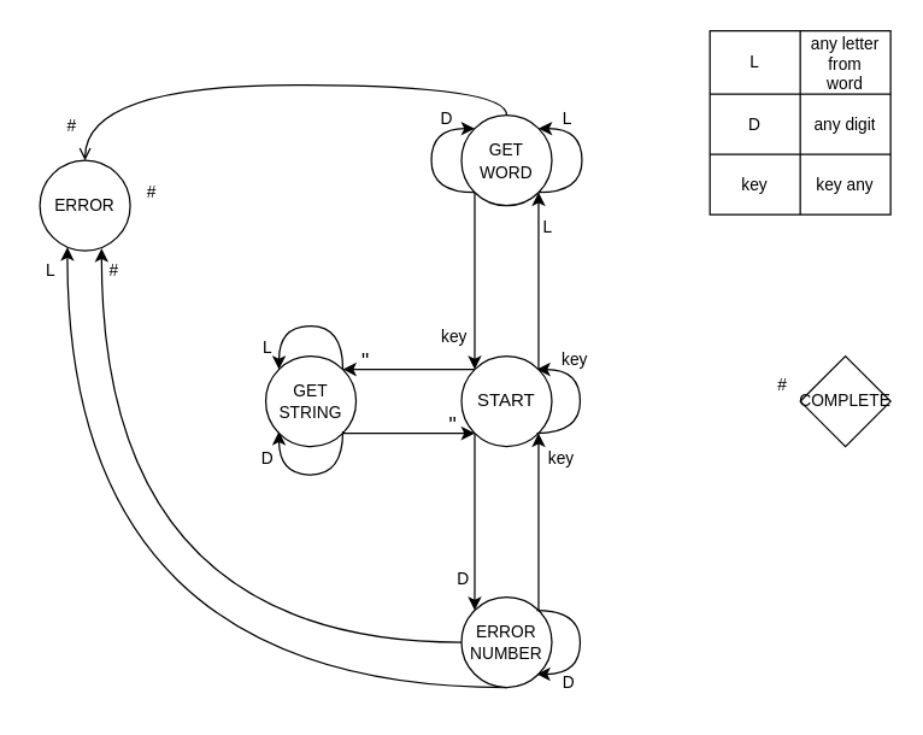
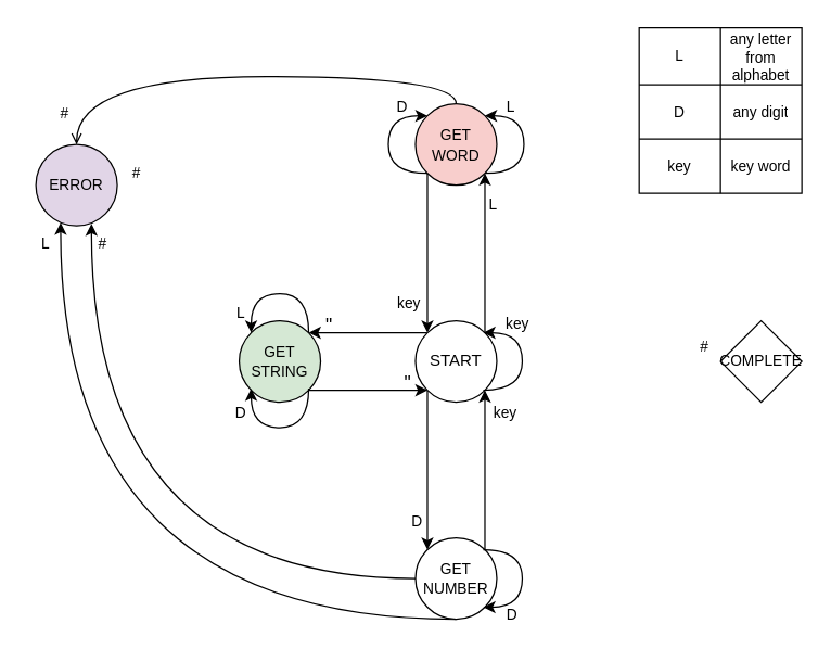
  <mxCell id="0" />
  <mxCell id="1" parent="0" />
  <mxCell id="2" style="edgeStyle=orthogonalEdgeStyle;curved=1;orthogonalLoop=1;jettySize=auto;html=1;exitX=0;exitY=0.5;exitDx=0;exitDy=0;fontSize=11;entryX=0;entryY=0.5;entryDx=0;entryDy=0;strokeWidth=1;" parent="1" source="8" target="8" edge="1"><mxGeometry relative="1" as="geometry"><mxPoint x="16" y="276" as="targetPoint" /></mxGeometry></mxCell>
  <mxCell id="3" style="edgeStyle=orthogonalEdgeStyle;curved=1;orthogonalLoop=1;jettySize=auto;html=1;exitX=0;exitY=1;exitDx=0;exitDy=0;entryX=0;entryY=0;entryDx=0;entryDy=0;fontSize=11;startArrow=none;startFill=0;strokeWidth=1;" parent="1" source="8" target="14" edge="1"><mxGeometry relative="1" as="geometry" /></mxCell>
  <mxCell id="4" style="edgeStyle=orthogonalEdgeStyle;curved=1;orthogonalLoop=1;jettySize=auto;html=1;exitX=0;exitY=1;exitDx=0;exitDy=0;entryX=0;entryY=0;entryDx=0;entryDy=0;fontSize=11;startArrow=none;startFill=0;strokeWidth=1;" parent="1" source="10" target="8" edge="1"><mxGeometry relative="1" as="geometry" /></mxCell>
  <mxCell id="5" style="edgeStyle=orthogonalEdgeStyle;curved=1;orthogonalLoop=1;jettySize=auto;html=1;exitX=1;exitY=0;exitDx=0;exitDy=0;entryX=1;entryY=1;entryDx=0;entryDy=0;fontSize=11;startArrow=none;startFill=0;strokeWidth=1;" parent="1" source="8" target="10" edge="1"><mxGeometry relative="1" as="geometry" /></mxCell>
  <mxCell id="6" style="edgeStyle=orthogonalEdgeStyle;curved=1;orthogonalLoop=1;jettySize=auto;html=1;exitX=1;exitY=1;exitDx=0;exitDy=0;entryX=0;entryY=1;entryDx=0;entryDy=0;fontSize=11;startArrow=none;startFill=0;strokeWidth=1;" parent="1" source="15" target="8" edge="1"><mxGeometry relative="1" as="geometry" /></mxCell>
  <mxCell id="7" style="edgeStyle=orthogonalEdgeStyle;curved=1;orthogonalLoop=1;jettySize=auto;html=1;exitX=0;exitY=0;exitDx=0;exitDy=0;entryX=1;entryY=0;entryDx=0;entryDy=0;fontSize=11;startArrow=none;startFill=0;strokeWidth=1;" parent="1" source="8" target="15" edge="1"><mxGeometry relative="1" as="geometry" /></mxCell>
  <mxCell id="8" value="START" style="ellipse;whiteSpace=wrap;html=1;aspect=fixed;strokeWidth=1;" parent="1" vertex="1"><mxGeometry x="306" y="236" width="60" height="60" as="geometry" /></mxCell>
  <mxCell id="9" style="edgeStyle=orthogonalEdgeStyle;curved=1;orthogonalLoop=1;jettySize=auto;html=1;exitX=0.5;exitY=0;exitDx=0;exitDy=0;entryX=0.5;entryY=0;entryDx=0;entryDy=0;fontSize=11;startArrow=none;startFill=0;strokeWidth=1;endArrow=open;" parent="1" source="10" target="16" edge="1"><mxGeometry relative="1" as="geometry" /></mxCell>
- <mxCell id="10" value="&lt;font style=&quot;font-size: 11px;&quot;&gt;GET&lt;br&gt;WORD&lt;/font&gt;" style="ellipse;whiteSpace=wrap;html=1;aspect=fixed;strokeWidth=1;" parent="1" vertex="1"><mxGeometry x="306" y="76" width="60" height="60" as="geometry" /></mxCell>
+ <mxCell id="10" value="&lt;font style=&quot;font-size: 11px;&quot;&gt;GET&lt;br&gt;WORD&lt;/font&gt;" style="ellipse;whiteSpace=wrap;html=1;aspect=fixed;strokeWidth=1;fillColor=#f8cecc;" parent="1" vertex="1"><mxGeometry x="306" y="76" width="60" height="60" as="geometry" /></mxCell>
  <mxCell id="11" style="edgeStyle=orthogonalEdgeStyle;curved=1;orthogonalLoop=1;jettySize=auto;html=1;exitX=0;exitY=0.5;exitDx=0;exitDy=0;fontSize=11;startArrow=none;startFill=0;entryX=0.683;entryY=0.973;entryDx=0;entryDy=0;entryPerimeter=0;strokeWidth=1;" parent="1" source="14" target="16" edge="1"><mxGeometry relative="1" as="geometry"><mxPoint x="67" y="156" as="targetPoint" /></mxGeometry></mxCell>
  <mxCell id="12" style="edgeStyle=orthogonalEdgeStyle;curved=1;orthogonalLoop=1;jettySize=auto;html=1;exitX=1;exitY=0;exitDx=0;exitDy=0;entryX=1;entryY=1;entryDx=0;entryDy=0;fontSize=11;startArrow=none;startFill=0;strokeWidth=1;" parent="1" source="14" target="8" edge="1"><mxGeometry relative="1" as="geometry" /></mxCell>
  <mxCell id="13" style="edgeStyle=orthogonalEdgeStyle;curved=1;orthogonalLoop=1;jettySize=auto;html=1;exitX=0.5;exitY=1;exitDx=0;exitDy=0;entryX=0.304;entryY=0.96;entryDx=0;entryDy=0;entryPerimeter=0;fontSize=11;startArrow=none;startFill=0;strokeWidth=1;" parent="1" source="14" target="16" edge="1"><mxGeometry relative="1" as="geometry"><Array as="points"><mxPoint x="44" y="456" /></Array></mxGeometry></mxCell>
- <mxCell id="14" value="&lt;font style=&quot;font-size: 11px;&quot;&gt;ERROR&lt;br&gt;NUMBER&lt;/font&gt;" style="ellipse;whiteSpace=wrap;html=1;aspect=fixed;strokeWidth=1;" parent="1" vertex="1"><mxGeometry x="306" y="396" width="60" height="60" as="geometry" /></mxCell>
- <mxCell id="15" value="&lt;font style=&quot;font-size: 11px;&quot;&gt;GET&lt;br&gt;STRING&lt;/font&gt;" style="ellipse;whiteSpace=wrap;html=1;aspect=fixed;strokeWidth=1;" parent="1" vertex="1"><mxGeometry x="176" y="236" width="60" height="60" as="geometry" /></mxCell>
- <mxCell id="16" value="&lt;span style=&quot;font-size: 11px;&quot;&gt;ERROR&lt;/span&gt;" style="ellipse;whiteSpace=wrap;html=1;aspect=fixed;strokeWidth=1;" parent="1" vertex="1"><mxGeometry x="26" y="106" width="60" height="60" as="geometry" /></mxCell>
+ <mxCell id="14" value="&lt;font style=&quot;font-size: 11px;&quot;&gt;GET&lt;br&gt;NUMBER&lt;/font&gt;" style="ellipse;whiteSpace=wrap;html=1;aspect=fixed;strokeWidth=1;" parent="1" vertex="1"><mxGeometry x="306" y="396" width="60" height="60" as="geometry" /></mxCell>
+ <mxCell id="15" value="&lt;font style=&quot;font-size: 11px;&quot;&gt;GET&lt;br&gt;STRING&lt;/font&gt;" style="ellipse;whiteSpace=wrap;html=1;aspect=fixed;strokeWidth=1;fillColor=#d5e8d4;" parent="1" vertex="1"><mxGeometry x="176" y="236" width="60" height="60" as="geometry" /></mxCell>
+ <mxCell id="16" value="&lt;span style=&quot;font-size: 11px;&quot;&gt;ERROR&lt;/span&gt;" style="ellipse;whiteSpace=wrap;html=1;aspect=fixed;strokeWidth=1;fillColor=#e1d5e7;" parent="1" vertex="1"><mxGeometry x="26" y="106" width="60" height="60" as="geometry" /></mxCell>
  <mxCell id="17" value="&lt;span style=&quot;font-size: 11px;&quot;&gt;COMPLETE&lt;/span&gt;" style="rhombus;whiteSpace=wrap;html=1;aspect=fixed;strokeWidth=1;" parent="1" vertex="1"><mxGeometry x="531" y="236" width="60" height="60" as="geometry" /></mxCell>
  <mxCell id="18" style="edgeStyle=orthogonalEdgeStyle;curved=1;orthogonalLoop=1;jettySize=auto;html=1;exitX=1;exitY=1;exitDx=0;exitDy=0;entryX=1;entryY=0;entryDx=0;entryDy=0;fontSize=11;startArrow=none;startFill=0;strokeWidth=1;" parent="1" source="10" target="10" edge="1"><mxGeometry relative="1" as="geometry"><Array as="points"><mxPoint x="386" y="128" /><mxPoint x="386" y="85" /></Array></mxGeometry></mxCell>
  <mxCell id="19" style="edgeStyle=orthogonalEdgeStyle;curved=1;orthogonalLoop=1;jettySize=auto;html=1;exitX=1;exitY=0;exitDx=0;exitDy=0;entryX=1;entryY=1;entryDx=0;entryDy=0;fontSize=11;startArrow=none;startFill=0;strokeWidth=1;" parent="1" edge="1"><mxGeometry relative="1" as="geometry"><mxPoint x="314.82" y="127.213" as="sourcePoint" /><mxPoint x="314.82" y="84.787" as="targetPoint" /><Array as="points"><mxPoint x="286.033" y="128" /><mxPoint x="286.033" y="85" /></Array></mxGeometry></mxCell>
  <mxCell id="20" style="edgeStyle=orthogonalEdgeStyle;curved=1;orthogonalLoop=1;jettySize=auto;html=1;exitX=1;exitY=0;exitDx=0;exitDy=0;entryX=1;entryY=1;entryDx=0;entryDy=0;fontSize=11;startArrow=none;startFill=0;strokeWidth=1;" parent="1" edge="1"><mxGeometry relative="1" as="geometry"><mxPoint x="356.003" y="404.787" as="sourcePoint" /><mxPoint x="356.003" y="447.213" as="targetPoint" /><Array as="points"><mxPoint x="384.79" y="405" /><mxPoint x="384.79" y="448" /></Array></mxGeometry></mxCell>
  <mxCell id="21" style="edgeStyle=orthogonalEdgeStyle;curved=1;orthogonalLoop=1;jettySize=auto;html=1;exitX=1;exitY=0;exitDx=0;exitDy=0;entryX=0;entryY=0;entryDx=0;entryDy=0;fontSize=11;startArrow=none;startFill=0;strokeWidth=1;" parent="1" source="15" target="15" edge="1"><mxGeometry relative="1" as="geometry"><Array as="points"><mxPoint x="227" y="216" /><mxPoint x="185" y="216" /></Array></mxGeometry></mxCell>
  <mxCell id="22" style="edgeStyle=orthogonalEdgeStyle;curved=1;orthogonalLoop=1;jettySize=auto;html=1;exitX=0;exitY=0;exitDx=0;exitDy=0;entryX=1;entryY=0;entryDx=0;entryDy=0;fontSize=11;startArrow=none;startFill=0;strokeWidth=1;" parent="1" edge="1"><mxGeometry relative="1" as="geometry"><mxPoint x="227.213" y="286" as="sourcePoint" /><mxPoint x="184.787" y="286" as="targetPoint" /><Array as="points"><mxPoint x="227" y="314.787" /><mxPoint x="185" y="314.787" /></Array></mxGeometry></mxCell>
  <mxCell id="23" style="edgeStyle=orthogonalEdgeStyle;curved=1;orthogonalLoop=1;jettySize=auto;html=1;exitX=1;exitY=0;exitDx=0;exitDy=0;entryX=1;entryY=1;entryDx=0;entryDy=0;fontSize=11;startArrow=none;startFill=0;strokeWidth=1;" parent="1" edge="1"><mxGeometry relative="1" as="geometry"><mxPoint x="356.003" y="287.213" as="sourcePoint" /><mxPoint x="356.003" y="244.787" as="targetPoint" /><Array as="points"><mxPoint x="384.79" y="288" /><mxPoint x="384.79" y="245" /></Array></mxGeometry></mxCell>
  <mxCell id="24" value="" style="shape=table;startSize=0;container=1;collapsible=0;childLayout=tableLayout;strokeWidth=1;fontSize=11;fillStyle=auto;rowLines=1;columnLines=1;strokeOpacity=100;fillOpacity=100;enumerate=0;labelPadding=0;resizeLastRow=1;rounded=1;arcSize=50;perimeter=ellipsePerimeter;" parent="1" vertex="1"><mxGeometry x="471" y="20" width="120" height="122" as="geometry" /></mxCell>
  <mxCell id="25" value="" style="shape=tableRow;horizontal=0;startSize=0;swimlaneHead=0;swimlaneBody=0;top=0;left=0;bottom=0;right=0;collapsible=0;dropTarget=0;fillColor=none;points=[[0,0.5],[1,0.5]];portConstraint=eastwest;strokeWidth=1;fontSize=11;" parent="24" vertex="1"><mxGeometry width="120" height="42" as="geometry" /></mxCell>
  <mxCell id="26" value="L" style="shape=partialRectangle;html=1;whiteSpace=wrap;connectable=0;overflow=hidden;fillColor=none;top=0;left=0;bottom=0;right=0;pointerEvents=1;strokeWidth=1;fontSize=11;" parent="25" vertex="1"><mxGeometry width="60" height="42" as="geometry"><mxRectangle width="60" height="42" as="alternateBounds" /></mxGeometry></mxCell>
- <mxCell id="27" value="any letter&lt;br&gt;from&lt;br&gt;word" style="shape=partialRectangle;html=1;whiteSpace=wrap;connectable=0;overflow=hidden;fillColor=none;top=0;left=0;bottom=0;right=0;pointerEvents=1;strokeWidth=1;fontSize=11;" parent="25" vertex="1"><mxGeometry x="60" width="60" height="42" as="geometry"><mxRectangle width="60" height="42" as="alternateBounds" /></mxGeometry></mxCell>
+ <mxCell id="27" value="any letter&lt;br&gt;from&lt;br&gt;alphabet" style="shape=partialRectangle;html=1;whiteSpace=wrap;connectable=0;overflow=hidden;fillColor=none;top=0;left=0;bottom=0;right=0;pointerEvents=1;strokeWidth=1;fontSize=11;" parent="25" vertex="1"><mxGeometry x="60" width="60" height="42" as="geometry"><mxRectangle width="60" height="42" as="alternateBounds" /></mxGeometry></mxCell>
  <mxCell id="28" value="" style="shape=tableRow;horizontal=0;startSize=0;swimlaneHead=0;swimlaneBody=0;top=0;left=0;bottom=0;right=0;collapsible=0;dropTarget=0;fillColor=none;points=[[0,0.5],[1,0.5]];portConstraint=eastwest;strokeWidth=1;fontSize=11;" parent="24" vertex="1"><mxGeometry y="42" width="120" height="40" as="geometry" /></mxCell>
  <mxCell id="29" value="D" style="shape=partialRectangle;html=1;whiteSpace=wrap;connectable=0;overflow=hidden;fillColor=none;top=0;left=0;bottom=0;right=0;pointerEvents=1;strokeWidth=1;fontSize=11;" parent="28" vertex="1"><mxGeometry width="60" height="40" as="geometry"><mxRectangle width="60" height="40" as="alternateBounds" /></mxGeometry></mxCell>
  <mxCell id="30" value="any digit" style="shape=partialRectangle;html=1;whiteSpace=wrap;connectable=0;overflow=hidden;fillColor=none;top=0;left=0;bottom=0;right=0;pointerEvents=1;strokeWidth=1;fontSize=11;" parent="28" vertex="1"><mxGeometry x="60" width="60" height="40" as="geometry"><mxRectangle width="60" height="40" as="alternateBounds" /></mxGeometry></mxCell>
  <mxCell id="31" value="" style="shape=tableRow;horizontal=0;startSize=0;swimlaneHead=0;swimlaneBody=0;top=0;left=0;bottom=0;right=0;collapsible=0;dropTarget=0;fillColor=none;points=[[0,0.5],[1,0.5]];portConstraint=eastwest;strokeWidth=1;fontSize=11;" parent="24" vertex="1"><mxGeometry y="82" width="120" height="40" as="geometry" /></mxCell>
  <mxCell id="32" value="key" style="shape=partialRectangle;html=1;whiteSpace=wrap;connectable=0;overflow=hidden;fillColor=none;top=0;left=0;bottom=0;right=0;pointerEvents=1;strokeWidth=1;fontSize=11;" parent="31" vertex="1"><mxGeometry width="60" height="40" as="geometry"><mxRectangle width="60" height="40" as="alternateBounds" /></mxGeometry></mxCell>
- <mxCell id="33" value="key any" style="shape=partialRectangle;html=1;whiteSpace=wrap;connectable=0;overflow=hidden;fillColor=none;top=0;left=0;bottom=0;right=0;pointerEvents=1;strokeWidth=1;fontSize=11;" parent="31" vertex="1"><mxGeometry x="60" width="60" height="40" as="geometry"><mxRectangle width="60" height="40" as="alternateBounds" /></mxGeometry></mxCell>
+ <mxCell id="33" value="key word" style="shape=partialRectangle;html=1;whiteSpace=wrap;connectable=0;overflow=hidden;fillColor=none;top=0;left=0;bottom=0;right=0;pointerEvents=1;strokeWidth=1;fontSize=11;" parent="31" vertex="1"><mxGeometry x="60" width="60" height="40" as="geometry"><mxRectangle width="60" height="40" as="alternateBounds" /></mxGeometry></mxCell>
  <mxCell id="34" value="key" style="text;html=1;align=center;verticalAlign=middle;resizable=0;points=[];autosize=1;fontSize=11;" parent="1" vertex="1"><mxGeometry x="363" y="225" width="36" height="26" as="geometry" /></mxCell>
  <mxCell id="35" value="&lt;font color=&quot;#000000&quot;&gt;L&lt;/font&gt;" style="text;html=1;align=center;verticalAlign=middle;resizable=0;points=[];autosize=1;strokeColor=none;fillColor=none;fontSize=11;fontColor=#FF0000;" parent="1" vertex="1"><mxGeometry x="350" y="137" width="25" height="26" as="geometry" /></mxCell>
  <mxCell id="36" value="#" style="text;html=1;align=center;verticalAlign=middle;resizable=0;points=[];autosize=1;strokeColor=none;fillColor=none;fontSize=11;fontColor=#000000;" parent="1" vertex="1"><mxGeometry x="506" y="242" width="25" height="26" as="geometry" /></mxCell>
  <mxCell id="37" value="D" style="text;html=1;align=center;verticalAlign=middle;resizable=0;points=[];autosize=1;strokeColor=none;fillColor=none;fontSize=11;fontColor=#000000;" parent="1" vertex="1"><mxGeometry x="293" y="371" width="27" height="26" as="geometry" /></mxCell>
  <mxCell id="38" value="&lt;font style=&quot;font-size: 14px;&quot;&gt;&quot;&lt;/font&gt;" style="text;html=1;align=center;verticalAlign=middle;resizable=0;points=[];autosize=1;strokeColor=none;fillColor=none;fontSize=11;fontColor=#000000;" parent="1" vertex="1"><mxGeometry x="230" y="225" width="24" height="30" as="geometry" /></mxCell>
  <mxCell id="39" value="L" style="text;html=1;align=center;verticalAlign=middle;resizable=0;points=[];autosize=1;strokeColor=none;fillColor=none;fontSize=11;fontColor=#000000;rounded=1;fillStyle=auto;strokeWidth=1;" parent="1" vertex="1"><mxGeometry x="363" y="65" width="25" height="26" as="geometry" /></mxCell>
  <mxCell id="40" value="D" style="text;html=1;align=center;verticalAlign=middle;resizable=0;points=[];autosize=1;strokeColor=none;fillColor=none;fontSize=11;fontColor=#000000;" parent="1" vertex="1"><mxGeometry x="282" y="65" width="27" height="26" as="geometry" /></mxCell>
  <mxCell id="41" value="key" style="text;html=1;align=center;verticalAlign=middle;resizable=0;points=[];autosize=1;fontSize=11;" parent="1" vertex="1"><mxGeometry x="283" y="210" width="36" height="26" as="geometry" /></mxCell>
  <mxCell id="42" value="&lt;font style=&quot;font-size: 14px;&quot;&gt;&quot;&lt;/font&gt;" style="text;html=1;align=center;verticalAlign=middle;resizable=0;points=[];autosize=1;strokeColor=none;fillColor=none;fontSize=11;fontColor=#000000;" parent="1" vertex="1"><mxGeometry x="288" y="267" width="24" height="30" as="geometry" /></mxCell>
  <mxCell id="43" value="&lt;font style=&quot;font-size: 11px;&quot;&gt;#&lt;/font&gt;" style="text;html=1;align=center;verticalAlign=middle;resizable=0;points=[];autosize=1;strokeColor=none;fillColor=none;fontSize=14;fontColor=#000000;" parent="1" vertex="1"><mxGeometry x="34" y="67" width="25" height="30" as="geometry" /></mxCell>
  <mxCell id="44" value="D" style="text;html=1;align=center;verticalAlign=middle;resizable=0;points=[];autosize=1;strokeColor=none;fillColor=none;fontSize=11;fontColor=#000000;" parent="1" vertex="1"><mxGeometry x="363" y="440" width="27" height="26" as="geometry" /></mxCell>
  <mxCell id="45" value="key" style="text;html=1;align=center;verticalAlign=middle;resizable=0;points=[];autosize=1;fontSize=11;" parent="1" vertex="1"><mxGeometry x="354" y="291" width="36" height="26" as="geometry" /></mxCell>
  <mxCell id="46" value="&lt;font style=&quot;font-size: 11px;&quot;&gt;#&lt;/font&gt;" style="text;html=1;align=center;verticalAlign=middle;resizable=0;points=[];autosize=1;strokeColor=none;fillColor=none;fontSize=14;fontColor=#000000;" parent="1" vertex="1"><mxGeometry x="62" y="163" width="25" height="30" as="geometry" /></mxCell>
  <mxCell id="47" value="L" style="text;html=1;align=center;verticalAlign=middle;resizable=0;points=[];autosize=1;strokeColor=none;fillColor=none;fontSize=11;fontColor=#000000;rounded=1;fillStyle=auto;strokeWidth=1;" parent="1" vertex="1"><mxGeometry x="20" y="166" width="25" height="26" as="geometry" /></mxCell>
  <mxCell id="48" value="&lt;font style=&quot;font-size: 11px;&quot;&gt;#&lt;/font&gt;" style="text;html=1;align=center;verticalAlign=middle;resizable=0;points=[];autosize=1;strokeColor=none;fillColor=none;fontSize=14;fontColor=#000000;" parent="1" vertex="1"><mxGeometry x="87" y="111" width="25" height="30" as="geometry" /></mxCell>
  <mxCell id="49" value="D" style="text;html=1;align=center;verticalAlign=middle;resizable=0;points=[];autosize=1;strokeColor=none;fillColor=none;fontSize=11;fontColor=#000000;" parent="1" vertex="1"><mxGeometry x="163" y="291" width="27" height="26" as="geometry" /></mxCell>
  <mxCell id="50" value="L" style="text;html=1;align=center;verticalAlign=middle;resizable=0;points=[];autosize=1;strokeColor=none;fillColor=none;fontSize=11;fontColor=#000000;rounded=1;fillStyle=auto;strokeWidth=1;" parent="1" vertex="1"><mxGeometry x="164" y="217" width="25" height="26" as="geometry" /></mxCell>
